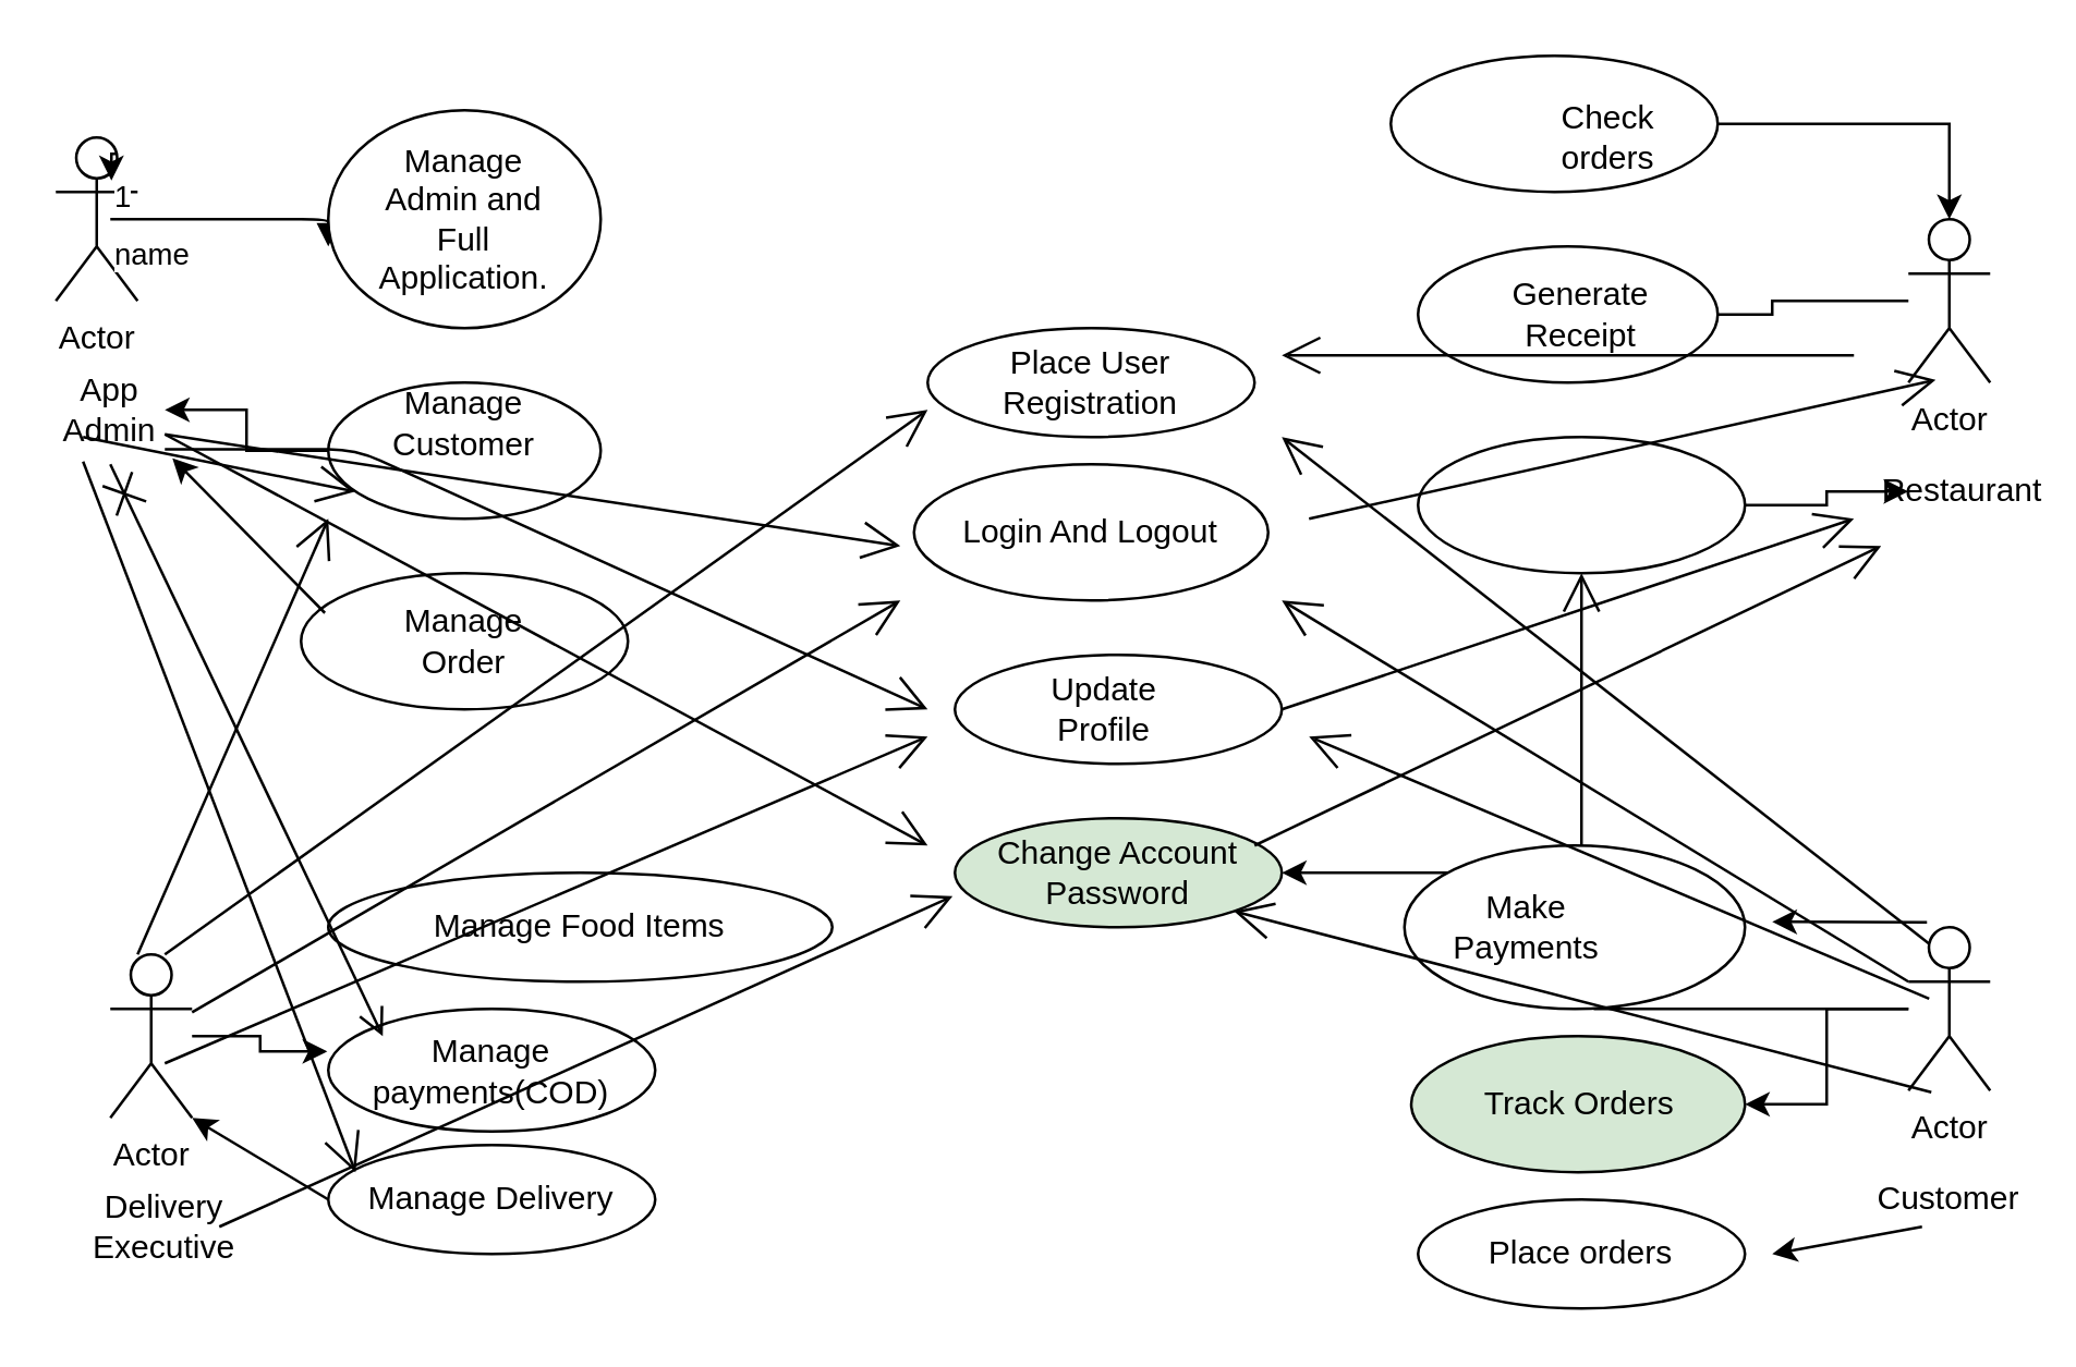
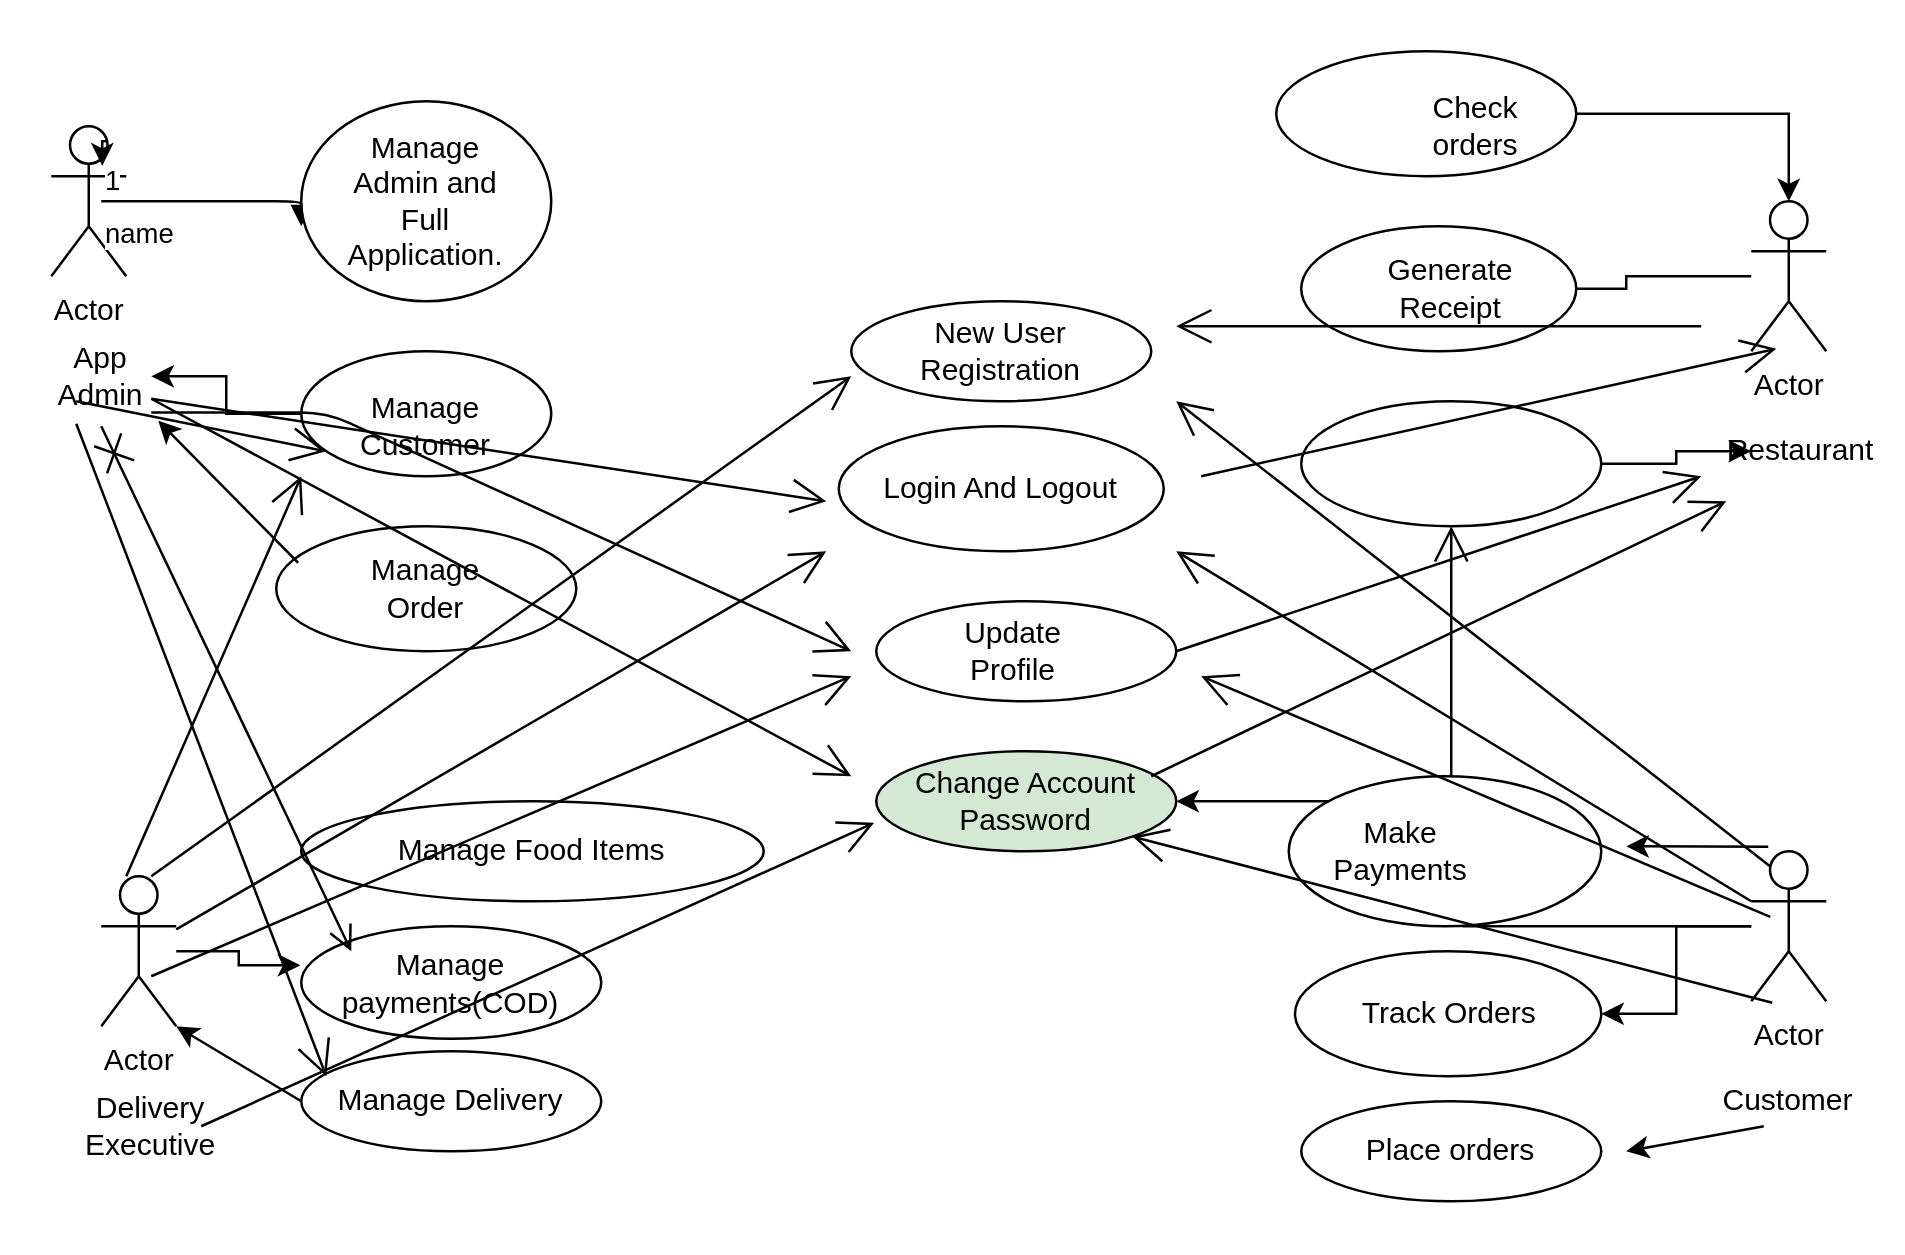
  <mxCell id="0" />
  <mxCell id="1" parent="0" />
  <mxCell id="2" value="Actor" style="shape=umlActor;verticalLabelPosition=bottom;verticalAlign=top;html=1;" vertex="1" parent="1"><mxGeometry x="20" y="50" width="30" height="60" as="geometry" /></mxCell>
  <mxCell id="3" value="" style="edgeStyle=orthogonalEdgeStyle;rounded=0;jumpSize=3;orthogonalLoop=1;jettySize=auto;html=1;" edge="1" parent="1" source="4" target="27"><mxGeometry relative="1" as="geometry" /></mxCell>
  <mxCell id="4" value="Actor" style="shape=umlActor;verticalLabelPosition=bottom;verticalAlign=top;html=1;" vertex="1" parent="1"><mxGeometry x="700" y="80" width="30" height="60" as="geometry" /></mxCell>
  <mxCell id="5" value="" style="edgeStyle=orthogonalEdgeStyle;rounded=0;jumpSize=3;orthogonalLoop=1;jettySize=auto;html=1;" edge="1" parent="1" source="7" target="32"><mxGeometry relative="1" as="geometry" /></mxCell>
  <mxCell id="6" style="edgeStyle=orthogonalEdgeStyle;rounded=0;jumpSize=3;orthogonalLoop=1;jettySize=auto;html=1;entryX=1;entryY=0.5;entryDx=0;entryDy=0;" edge="1" parent="1" source="7" target="22"><mxGeometry relative="1" as="geometry" /></mxCell>
  <mxCell id="7" value="Actor" style="shape=umlActor;verticalLabelPosition=bottom;verticalAlign=top;html=1;" vertex="1" parent="1"><mxGeometry x="700" y="340" width="30" height="60" as="geometry" /></mxCell>
  <mxCell id="8" value="name" style="endArrow=block;endFill=1;html=1;edgeStyle=orthogonalEdgeStyle;align=left;verticalAlign=top;jumpSize=3;" edge="1" parent="1"><mxGeometry x="-1" relative="1" as="geometry"><mxPoint x="40" y="80" as="sourcePoint" /><mxPoint x="120" y="90" as="targetPoint" /><Array as="points"><mxPoint x="80" y="80" /><mxPoint x="80" y="80" /></Array></mxGeometry></mxCell>
  <mxCell id="9" value="1" style="edgeLabel;resizable=0;html=1;align=left;verticalAlign=bottom;" connectable="0" vertex="1" parent="8"><mxGeometry x="-1" relative="1" as="geometry" /></mxCell>
  <mxCell id="10" style="edgeStyle=orthogonalEdgeStyle;rounded=0;jumpSize=3;orthogonalLoop=1;jettySize=auto;html=1;exitX=0.75;exitY=0.1;exitDx=0;exitDy=0;exitPerimeter=0;entryX=0.68;entryY=0.263;entryDx=0;entryDy=0;entryPerimeter=0;" edge="1" parent="1" source="2" target="2"><mxGeometry relative="1" as="geometry" /></mxCell>
  <mxCell id="11" value="" style="ellipse;whiteSpace=wrap;html=1;" vertex="1" parent="1"><mxGeometry x="120" y="40" width="100" height="80" as="geometry" /></mxCell>
  <mxCell id="12" value="App Admin" style="text;html=1;strokeColor=none;fillColor=none;align=center;verticalAlign=middle;whiteSpace=wrap;rounded=0;" vertex="1" parent="1"><mxGeometry x="20" y="140" width="40" height="20" as="geometry" /></mxCell>
  <mxCell id="13" value="Manage Admin and Full Application." style="text;html=1;strokeColor=none;fillColor=none;align=center;verticalAlign=middle;whiteSpace=wrap;rounded=0;" vertex="1" parent="1"><mxGeometry x="150" y="70" width="40" height="20" as="geometry" /></mxCell>
  <mxCell id="14" value="" style="edgeStyle=orthogonalEdgeStyle;rounded=0;jumpSize=3;orthogonalLoop=1;jettySize=auto;html=1;" edge="1" parent="1" source="15" target="12"><mxGeometry relative="1" as="geometry" /></mxCell>
  <mxCell id="15" value="" style="ellipse;whiteSpace=wrap;html=1;" vertex="1" parent="1"><mxGeometry x="120" y="140" width="100" height="50" as="geometry" /></mxCell>
- <mxCell id="16" value="Manage Customer" style="text;html=1;strokeColor=none;fillColor=none;align=center;verticalAlign=middle;whiteSpace=wrap;rounded=0;" vertex="1" parent="1"><mxGeometry x="150" y="145" width="40" height="20" as="geometry" /></mxCell>
+ <mxCell id="16" value="Manage Customer" style="text;html=1;strokeColor=none;fillColor=none;align=center;verticalAlign=middle;whiteSpace=wrap;rounded=0;" vertex="1" parent="1"><mxGeometry x="150" y="160" width="40" height="20" as="geometry" /></mxCell>
  <mxCell id="17" value="" style="ellipse;whiteSpace=wrap;html=1;" vertex="1" parent="1"><mxGeometry x="110" y="210" width="120" height="50" as="geometry" /></mxCell>
  <mxCell id="18" value="Manage Order" style="text;html=1;strokeColor=none;fillColor=none;align=center;verticalAlign=middle;whiteSpace=wrap;rounded=0;" vertex="1" parent="1"><mxGeometry x="150" y="225" width="40" height="20" as="geometry" /></mxCell>
  <mxCell id="19" value="Login And Logout" style="ellipse;whiteSpace=wrap;html=1;" vertex="1" parent="1"><mxGeometry x="335" y="170" width="130" height="50" as="geometry" /></mxCell>
  <mxCell id="20" value="" style="ellipse;whiteSpace=wrap;html=1;" vertex="1" parent="1"><mxGeometry x="350" y="240" width="120" height="40" as="geometry" /></mxCell>
  <mxCell id="21" value="Update Profile&lt;br&gt;" style="text;html=1;strokeColor=none;fillColor=none;align=center;verticalAlign=middle;whiteSpace=wrap;rounded=0;" vertex="1" parent="1"><mxGeometry x="385" y="250" width="40" height="20" as="geometry" /></mxCell>
  <mxCell id="22" value="Change Account Password" style="ellipse;whiteSpace=wrap;html=1;fillColor=#d5e8d4;" vertex="1" parent="1"><mxGeometry x="350" y="300" width="120" height="40" as="geometry" /></mxCell>
  <mxCell id="23" value="" style="edgeStyle=orthogonalEdgeStyle;rounded=0;jumpSize=3;orthogonalLoop=1;jettySize=auto;html=1;" edge="1" parent="1" source="24" target="4"><mxGeometry relative="1" as="geometry" /></mxCell>
  <mxCell id="24" value="" style="ellipse;whiteSpace=wrap;html=1;" vertex="1" parent="1"><mxGeometry x="510" y="20" width="120" height="50" as="geometry" /></mxCell>
  <mxCell id="25" value="Check orders" style="text;html=1;strokeColor=none;fillColor=none;align=center;verticalAlign=middle;whiteSpace=wrap;rounded=0;" vertex="1" parent="1"><mxGeometry x="570" y="40" width="40" height="20" as="geometry" /></mxCell>
  <mxCell id="26" value="" style="ellipse;whiteSpace=wrap;html=1;" vertex="1" parent="1"><mxGeometry x="520" y="90" width="110" height="50" as="geometry" /></mxCell>
  <mxCell id="27" value="Generate Receipt" style="text;html=1;strokeColor=none;fillColor=none;align=center;verticalAlign=middle;whiteSpace=wrap;rounded=0;" vertex="1" parent="1"><mxGeometry x="560" y="105" width="40" height="20" as="geometry" /></mxCell>
  <mxCell id="28" value="" style="edgeStyle=orthogonalEdgeStyle;rounded=0;jumpSize=3;orthogonalLoop=1;jettySize=auto;html=1;" edge="1" parent="1" source="29" target="37"><mxGeometry relative="1" as="geometry" /></mxCell>
  <mxCell id="29" value="" style="ellipse;whiteSpace=wrap;html=1;" vertex="1" parent="1"><mxGeometry x="520" y="160" width="120" height="50" as="geometry" /></mxCell>
  <mxCell id="30" value="" style="ellipse;whiteSpace=wrap;html=1;" vertex="1" parent="1"><mxGeometry x="515" y="310" width="125" height="60" as="geometry" /></mxCell>
  <mxCell id="31" value="Make Payments" style="text;html=1;strokeColor=none;fillColor=none;align=center;verticalAlign=middle;whiteSpace=wrap;rounded=0;" vertex="1" parent="1"><mxGeometry x="540" y="330" width="40" height="20" as="geometry" /></mxCell>
- <mxCell id="32" value="Track Orders" style="ellipse;whiteSpace=wrap;html=1;fillColor=#d5e8d4;" vertex="1" parent="1"><mxGeometry x="517.5" y="380" width="122.5" height="50" as="geometry" /></mxCell>
+ <mxCell id="32" value="Track Orders" style="ellipse;whiteSpace=wrap;html=1;" vertex="1" parent="1"><mxGeometry x="517.5" y="380" width="122.5" height="50" as="geometry" /></mxCell>
  <mxCell id="33" value="Place orders" style="ellipse;whiteSpace=wrap;html=1;" vertex="1" parent="1"><mxGeometry x="520" y="440" width="120" height="40" as="geometry" /></mxCell>
  <mxCell id="34" value="Manage Food Items" style="ellipse;whiteSpace=wrap;html=1;" vertex="1" parent="1"><mxGeometry x="120" y="320" width="185" height="40" as="geometry" /></mxCell>
  <mxCell id="35" value="Manage payments(COD)" style="ellipse;whiteSpace=wrap;html=1;" vertex="1" parent="1"><mxGeometry x="120" y="370" width="120" height="45" as="geometry" /></mxCell>
  <mxCell id="36" value="Manage Delivery" style="ellipse;whiteSpace=wrap;html=1;" vertex="1" parent="1"><mxGeometry x="120" y="420" width="120" height="40" as="geometry" /></mxCell>
  <mxCell id="37" value="Restaurant" style="text;html=1;strokeColor=none;fillColor=none;align=center;verticalAlign=middle;whiteSpace=wrap;rounded=0;" vertex="1" parent="1"><mxGeometry x="700" y="170" width="40" height="20" as="geometry" /></mxCell>
  <mxCell id="38" value="" style="edgeStyle=orthogonalEdgeStyle;rounded=0;jumpSize=3;orthogonalLoop=1;jettySize=auto;html=1;entryX=-0.003;entryY=0.347;entryDx=0;entryDy=0;entryPerimeter=0;" edge="1" parent="1" source="39" target="35"><mxGeometry relative="1" as="geometry" /></mxCell>
  <mxCell id="39" value="Actor" style="shape=umlActor;verticalLabelPosition=bottom;verticalAlign=top;html=1;outlineConnect=0;" vertex="1" parent="1"><mxGeometry x="40" y="350" width="30" height="60" as="geometry" /></mxCell>
  <mxCell id="40" value="Customer" style="text;html=1;strokeColor=none;fillColor=none;align=center;verticalAlign=middle;whiteSpace=wrap;rounded=0;" vertex="1" parent="1"><mxGeometry x="695" y="430" width="40" height="20" as="geometry" /></mxCell>
  <mxCell id="41" value="Delivery Executive" style="text;html=1;strokeColor=none;fillColor=none;align=center;verticalAlign=middle;whiteSpace=wrap;rounded=0;" vertex="1" parent="1"><mxGeometry x="40" y="440" width="40" height="20" as="geometry" /></mxCell>
- <mxCell id="42" value="Place User Registration" style="ellipse;whiteSpace=wrap;html=1;" vertex="1" parent="1"><mxGeometry x="340" y="120" width="120" height="40" as="geometry" /></mxCell>
+ <mxCell id="42" value="New User Registration" style="ellipse;whiteSpace=wrap;html=1;" vertex="1" parent="1"><mxGeometry x="340" y="120" width="120" height="40" as="geometry" /></mxCell>
  <mxCell id="43" value="" style="endArrow=classic;html=1;exitX=0.073;exitY=0.292;exitDx=0;exitDy=0;exitPerimeter=0;entryX=1.07;entryY=1.39;entryDx=0;entryDy=0;entryPerimeter=0;" edge="1" parent="1" source="17" target="12"><mxGeometry width="50" height="50" relative="1" as="geometry"><mxPoint x="60" y="230" as="sourcePoint" /><mxPoint x="110" y="180" as="targetPoint" /></mxGeometry></mxCell>
  <mxCell id="44" value="" style="endArrow=classic;html=1;exitX=0.227;exitY=-0.03;exitDx=0;exitDy=0;exitPerimeter=0;" edge="1" parent="1" source="7"><mxGeometry width="50" height="50" relative="1" as="geometry"><mxPoint x="650" y="370" as="sourcePoint" /><mxPoint x="650" y="338" as="targetPoint" /></mxGeometry></mxCell>
  <mxCell id="45" value="" style="endArrow=classic;html=1;exitX=0.25;exitY=1;exitDx=0;exitDy=0;" edge="1" parent="1" source="40"><mxGeometry width="50" height="50" relative="1" as="geometry"><mxPoint x="680" y="481" as="sourcePoint" /><mxPoint x="650" y="460" as="targetPoint" /></mxGeometry></mxCell>
  <mxCell id="46" value="" style="endArrow=open;endFill=1;endSize=12;html=1;fontFamily=Helvetica;fontSize=11;fontColor=#000000;align=center;strokeColor=#000000;" edge="1" parent="1" source="39"><mxGeometry width="50" height="50" relative="1" as="geometry"><mxPoint x="70" y="380" as="sourcePoint" /><mxPoint x="330" y="220" as="targetPoint" /></mxGeometry></mxCell>
  <mxCell id="47" value="" style="endArrow=classic;html=1;entryX=1;entryY=1;entryDx=0;entryDy=0;entryPerimeter=0;exitX=0;exitY=0.5;exitDx=0;exitDy=0;" edge="1" parent="1" source="36" target="39"><mxGeometry width="50" height="50" relative="1" as="geometry"><mxPoint x="110" y="440" as="sourcePoint" /><mxPoint x="120" y="420" as="targetPoint" /></mxGeometry></mxCell>
  <mxCell id="48" value="" style="endArrow=open;endFill=1;endSize=12;html=1;" edge="1" parent="1"><mxGeometry width="160" relative="1" as="geometry"><mxPoint x="60" y="159" as="sourcePoint" /><mxPoint x="330" y="200" as="targetPoint" /></mxGeometry></mxCell>
  <mxCell id="49" value="" style="endArrow=open;endFill=1;endSize=12;html=1;" edge="1" parent="1"><mxGeometry width="160" relative="1" as="geometry"><mxPoint x="60" y="164.5" as="sourcePoint" /><mxPoint x="340" y="260" as="targetPoint" /><Array as="points"><mxPoint x="130" y="164.5" /></Array></mxGeometry></mxCell>
  <mxCell id="50" value="" style="endArrow=open;endFill=1;endSize=12;html=1;" edge="1" parent="1"><mxGeometry width="160" relative="1" as="geometry"><mxPoint x="60" y="159" as="sourcePoint" /><mxPoint x="340" y="310" as="targetPoint" /></mxGeometry></mxCell>
  <mxCell id="51" value="" style="endArrow=open;endFill=1;endSize=12;html=1;exitX=0.25;exitY=0.1;exitDx=0;exitDy=0;exitPerimeter=0;" edge="1" parent="1" source="7"><mxGeometry width="160" relative="1" as="geometry"><mxPoint x="570" y="330" as="sourcePoint" /><mxPoint x="470" y="160" as="targetPoint" /></mxGeometry></mxCell>
  <mxCell id="52" value="" style="endArrow=open;endFill=1;endSize=12;html=1;exitX=0;exitY=0.333;exitDx=0;exitDy=0;exitPerimeter=0;" edge="1" parent="1" source="7"><mxGeometry width="160" relative="1" as="geometry"><mxPoint x="450" y="220" as="sourcePoint" /><mxPoint x="470" y="220" as="targetPoint" /></mxGeometry></mxCell>
  <mxCell id="53" value="" style="endArrow=open;endFill=1;endSize=12;html=1;exitX=0.253;exitY=0.437;exitDx=0;exitDy=0;exitPerimeter=0;" edge="1" parent="1" source="7"><mxGeometry width="160" relative="1" as="geometry"><mxPoint x="550" y="350" as="sourcePoint" /><mxPoint x="480" y="270" as="targetPoint" /></mxGeometry></mxCell>
  <mxCell id="54" value="" style="endArrow=open;endFill=1;endSize=12;html=1;" edge="1" parent="1"><mxGeometry width="160" relative="1" as="geometry"><mxPoint x="680" y="130" as="sourcePoint" /><mxPoint x="470" y="130" as="targetPoint" /></mxGeometry></mxCell>
  <mxCell id="55" value="" style="endArrow=open;endFill=1;endSize=12;html=1;" edge="1" parent="1"><mxGeometry width="160" relative="1" as="geometry"><mxPoint x="480" y="190" as="sourcePoint" /><mxPoint x="710" y="139" as="targetPoint" /></mxGeometry></mxCell>
  <mxCell id="56" value="" style="endArrow=open;endFill=1;endSize=12;html=1;exitX=0.28;exitY=1.01;exitDx=0;exitDy=0;exitPerimeter=0;entryX=1;entryY=1;entryDx=0;entryDy=0;" edge="1" parent="1" source="7" target="22"><mxGeometry width="160" relative="1" as="geometry"><mxPoint x="550" y="370" as="sourcePoint" /><mxPoint x="710" y="370" as="targetPoint" /></mxGeometry></mxCell>
  <mxCell id="57" value="" style="endArrow=open;endFill=1;endSize=12;html=1;" edge="1" parent="1"><mxGeometry width="160" relative="1" as="geometry"><mxPoint x="470" y="260" as="sourcePoint" /><mxPoint x="680" y="190" as="targetPoint" /></mxGeometry></mxCell>
  <mxCell id="58" value="" style="endArrow=open;endFill=1;endSize=12;html=1;" edge="1" parent="1"><mxGeometry width="160" relative="1" as="geometry"><mxPoint x="460" y="310" as="sourcePoint" /><mxPoint x="690" y="200" as="targetPoint" /></mxGeometry></mxCell>
  <mxCell id="59" value="" style="endArrow=open;endFill=1;endSize=12;html=1;entryX=0;entryY=0.75;entryDx=0;entryDy=0;entryPerimeter=0;" edge="1" parent="1" target="42"><mxGeometry width="160" relative="1" as="geometry"><mxPoint x="60" y="350" as="sourcePoint" /><mxPoint x="220" y="350" as="targetPoint" /></mxGeometry></mxCell>
  <mxCell id="60" value="" style="endArrow=open;endFill=1;endSize=12;html=1;" edge="1" parent="1"><mxGeometry width="160" relative="1" as="geometry"><mxPoint x="60" y="390" as="sourcePoint" /><mxPoint x="340" y="270" as="targetPoint" /></mxGeometry></mxCell>
  <mxCell id="61" value="" style="endArrow=open;endFill=1;endSize=12;html=1;entryX=-0.007;entryY=0.715;entryDx=0;entryDy=0;entryPerimeter=0;" edge="1" parent="1" target="22"><mxGeometry width="160" relative="1" as="geometry"><mxPoint x="80" y="450" as="sourcePoint" /><mxPoint x="240" y="450" as="targetPoint" /></mxGeometry></mxCell>
  <mxCell id="62" value="" style="endArrow=open;endFill=1;endSize=12;html=1;entryX=0.5;entryY=1;entryDx=0;entryDy=0;" edge="1" parent="1" target="29"><mxGeometry width="160" relative="1" as="geometry"><mxPoint x="580" y="310" as="sourcePoint" /><mxPoint x="680" y="290" as="targetPoint" /></mxGeometry></mxCell>
  <mxCell id="63" value="" style="endArrow=open;endFill=1;endSize=12;html=1;" edge="1" parent="1"><mxGeometry width="160" relative="1" as="geometry"><mxPoint x="50" y="350" as="sourcePoint" /><mxPoint x="120" y="190" as="targetPoint" /></mxGeometry></mxCell>
  <mxCell id="64" value="" style="endArrow=open;endFill=1;endSize=12;html=1;" edge="1" parent="1"><mxGeometry width="160" relative="1" as="geometry"><mxPoint x="30" y="160" as="sourcePoint" /><mxPoint x="130" y="180" as="targetPoint" /></mxGeometry></mxCell>
  <mxCell id="65" value="" style="endArrow=open;startArrow=cross;endFill=0;startFill=0;endSize=8;startSize=10;html=1;" edge="1" parent="1"><mxGeometry width="160" relative="1" as="geometry"><mxPoint x="40" y="170" as="sourcePoint" /><mxPoint x="140" y="380" as="targetPoint" /></mxGeometry></mxCell>
  <mxCell id="66" value="" style="endArrow=open;endFill=1;endSize=12;html=1;" edge="1" parent="1"><mxGeometry width="160" relative="1" as="geometry"><mxPoint x="30" y="169" as="sourcePoint" /><mxPoint x="130" y="430" as="targetPoint" /></mxGeometry></mxCell>
